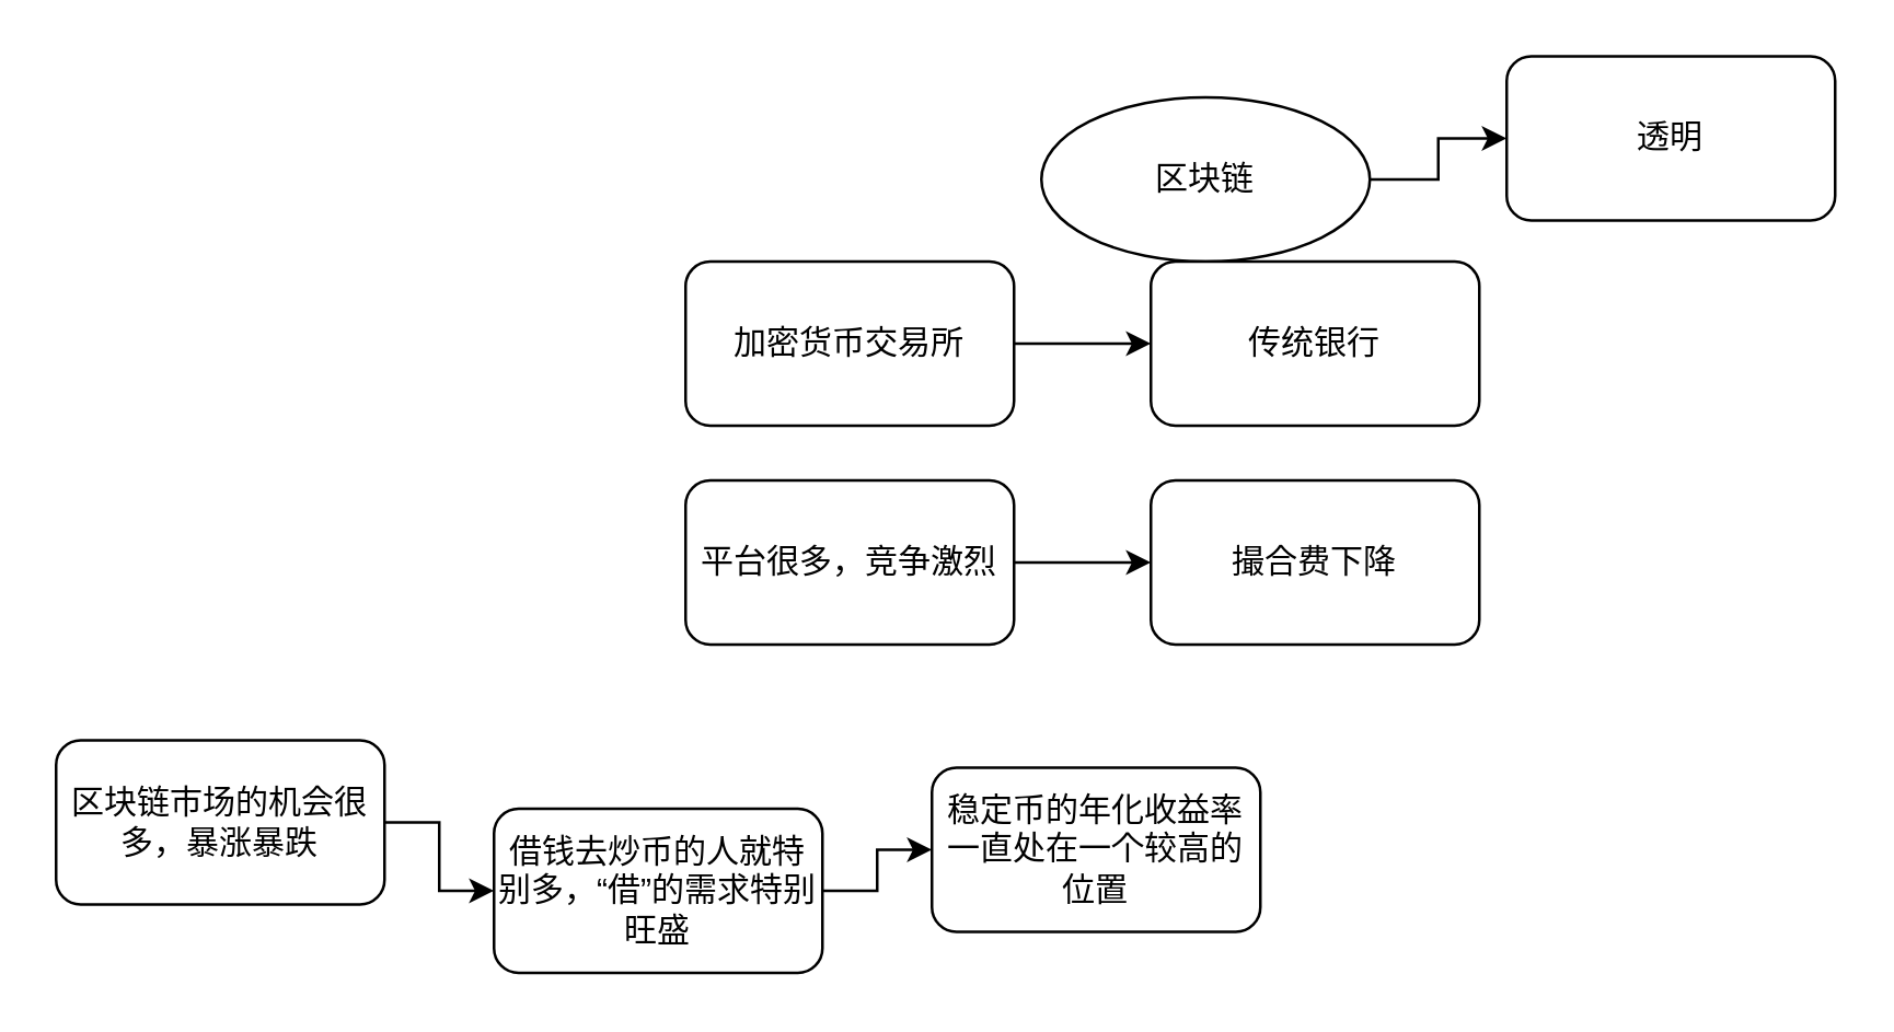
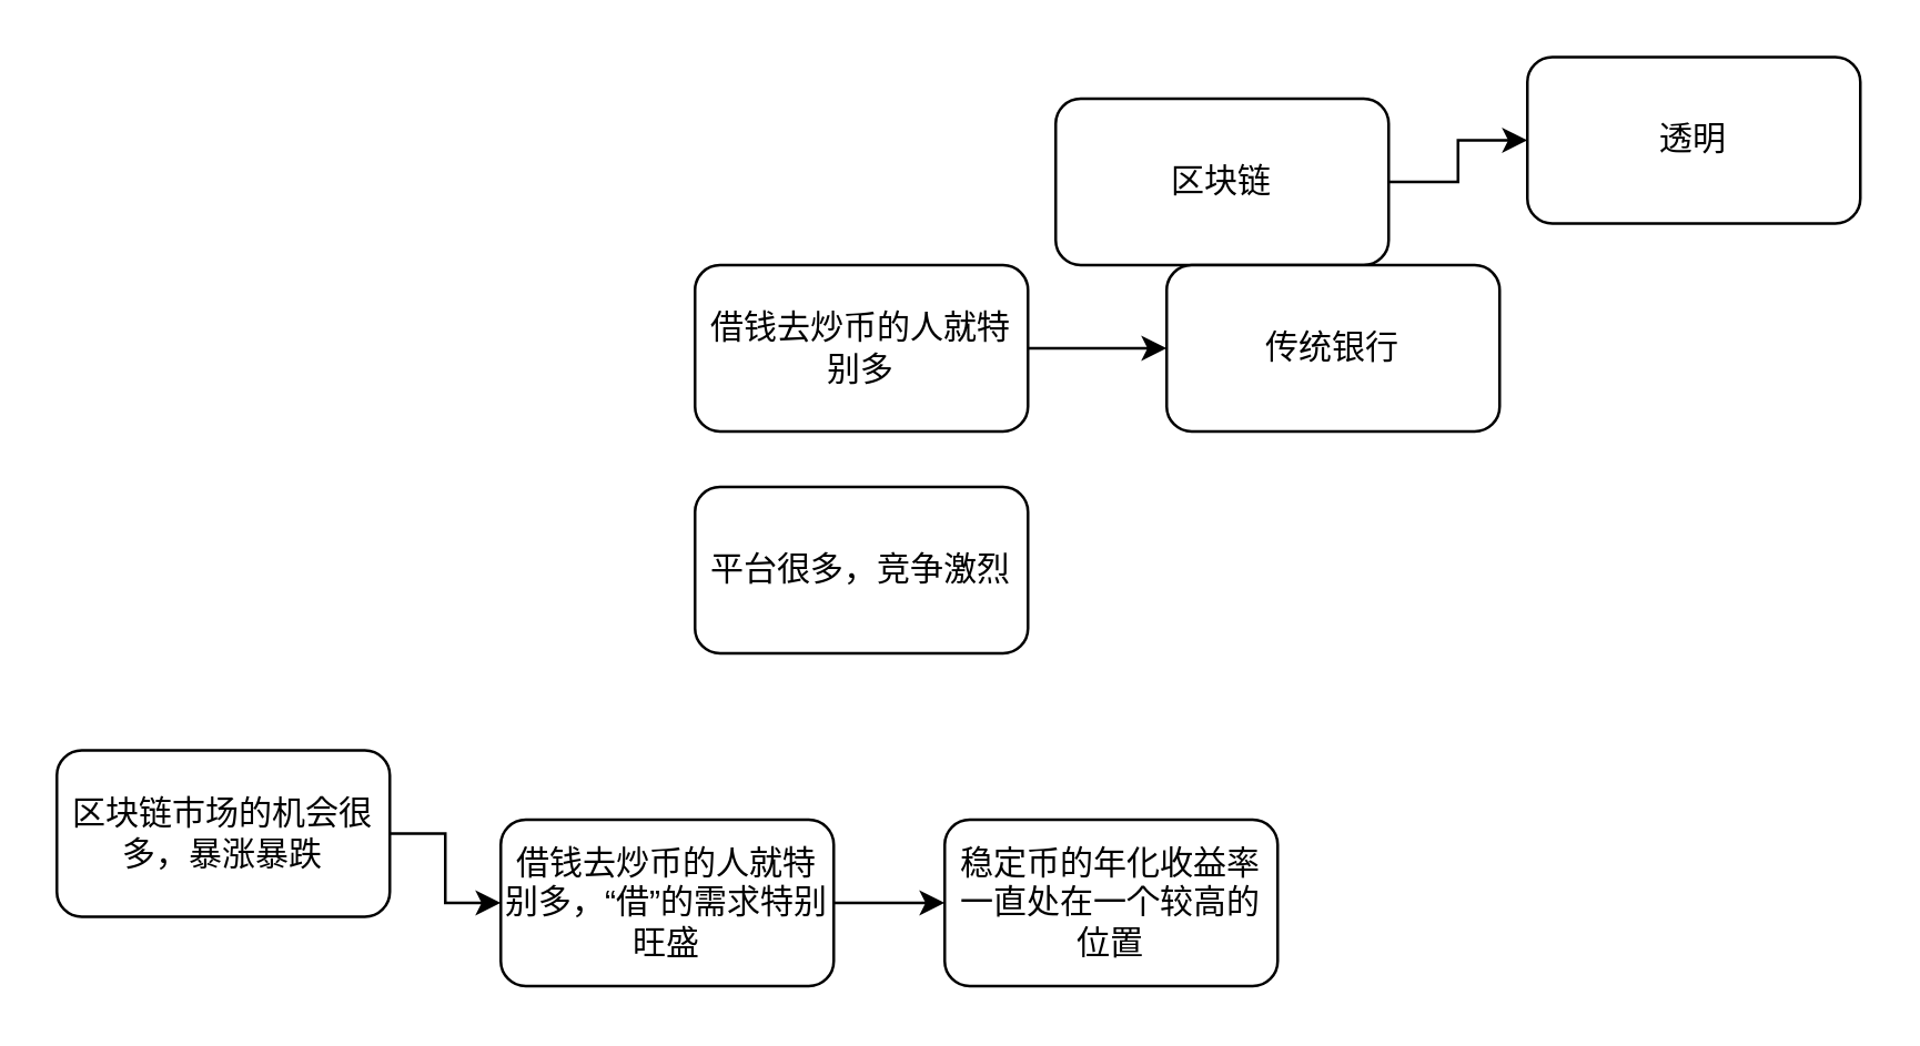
  <mxCell id="0" />
  <mxCell id="1" parent="0" />
  <mxCell id="2" value="" style="edgeStyle=orthogonalEdgeStyle;rounded=0;orthogonalLoop=1;jettySize=auto;html=1;" parent="1" source="3" target="4" edge="1"><mxGeometry relative="1" as="geometry" /></mxCell>
  <mxCell id="3" value="借钱去炒币的人就特别多，“借”的需求特别旺盛" style="rounded=1;whiteSpace=wrap;html=1;" parent="1" vertex="1"><mxGeometry x="180" y="295" width="120" height="60" as="geometry" /></mxCell>
- <mxCell id="4" value="稳定币的年化收益率一直处在一个较高的位置" style="rounded=1;whiteSpace=wrap;html=1;" parent="1" vertex="1"><mxGeometry x="340" y="280" width="120" height="60" as="geometry" /></mxCell>
+ <mxCell id="4" value="稳定币的年化收益率一直处在一个较高的位置" style="rounded=1;whiteSpace=wrap;html=1;" parent="1" vertex="1"><mxGeometry x="340" y="295" width="120" height="60" as="geometry" /></mxCell>
  <mxCell id="5" value="" style="edgeStyle=orthogonalEdgeStyle;rounded=0;orthogonalLoop=1;jettySize=auto;html=1;" parent="1" source="6" target="7" edge="1"><mxGeometry relative="1" as="geometry" /></mxCell>
- <mxCell id="6" value="区块链" style="ellipse;whiteSpace=wrap;html=1;" parent="1" vertex="1"><mxGeometry x="380" y="35" width="120" height="60" as="geometry" /></mxCell>
+ <mxCell id="6" value="区块链" style="rounded=1;whiteSpace=wrap;html=1;" parent="1" vertex="1"><mxGeometry x="380" y="35" width="120" height="60" as="geometry" /></mxCell>
  <mxCell id="7" value="透明" style="rounded=1;whiteSpace=wrap;html=1;" parent="1" vertex="1"><mxGeometry x="550" y="20" width="120" height="60" as="geometry" /></mxCell>
- <mxCell id="8" value="" style="edgeStyle=orthogonalEdgeStyle;rounded=0;orthogonalLoop=1;jettySize=auto;html=1;" parent="1" source="9" target="10" edge="1"><mxGeometry relative="1" as="geometry" /></mxCell>
  <mxCell id="9" value="平台很多，竞争激烈" style="rounded=1;whiteSpace=wrap;html=1;" parent="1" vertex="1"><mxGeometry x="250" y="175" width="120" height="60" as="geometry" /></mxCell>
- <mxCell id="10" value="撮合费下降" style="rounded=1;whiteSpace=wrap;html=1;" parent="1" vertex="1"><mxGeometry x="420" y="175" width="120" height="60" as="geometry" /></mxCell>
  <mxCell id="11" value="" style="edgeStyle=orthogonalEdgeStyle;rounded=0;orthogonalLoop=1;jettySize=auto;html=1;" edge="1" parent="1" source="12" target="3"><mxGeometry relative="1" as="geometry" /></mxCell>
  <mxCell id="12" value="区块链市场的机会很多，暴涨暴跌" style="rounded=1;whiteSpace=wrap;html=1;" vertex="1" parent="1"><mxGeometry x="20" y="270" width="120" height="60" as="geometry" /></mxCell>
  <mxCell id="13" value="" style="edgeStyle=orthogonalEdgeStyle;rounded=0;orthogonalLoop=1;jettySize=auto;html=1;" edge="1" parent="1" source="14" target="15"><mxGeometry relative="1" as="geometry" /></mxCell>
- <mxCell id="14" value="加密货币交易所" style="rounded=1;whiteSpace=wrap;html=1;" vertex="1" parent="1"><mxGeometry x="250" y="95" width="120" height="60" as="geometry" /></mxCell>
+ <mxCell id="14" value="借钱去炒币的人就特别多" style="rounded=1;whiteSpace=wrap;html=1;" vertex="1" parent="1"><mxGeometry x="250" y="95" width="120" height="60" as="geometry" /></mxCell>
  <mxCell id="15" value="传统银行" style="rounded=1;whiteSpace=wrap;html=1;" vertex="1" parent="1"><mxGeometry x="420" y="95" width="120" height="60" as="geometry" /></mxCell>
